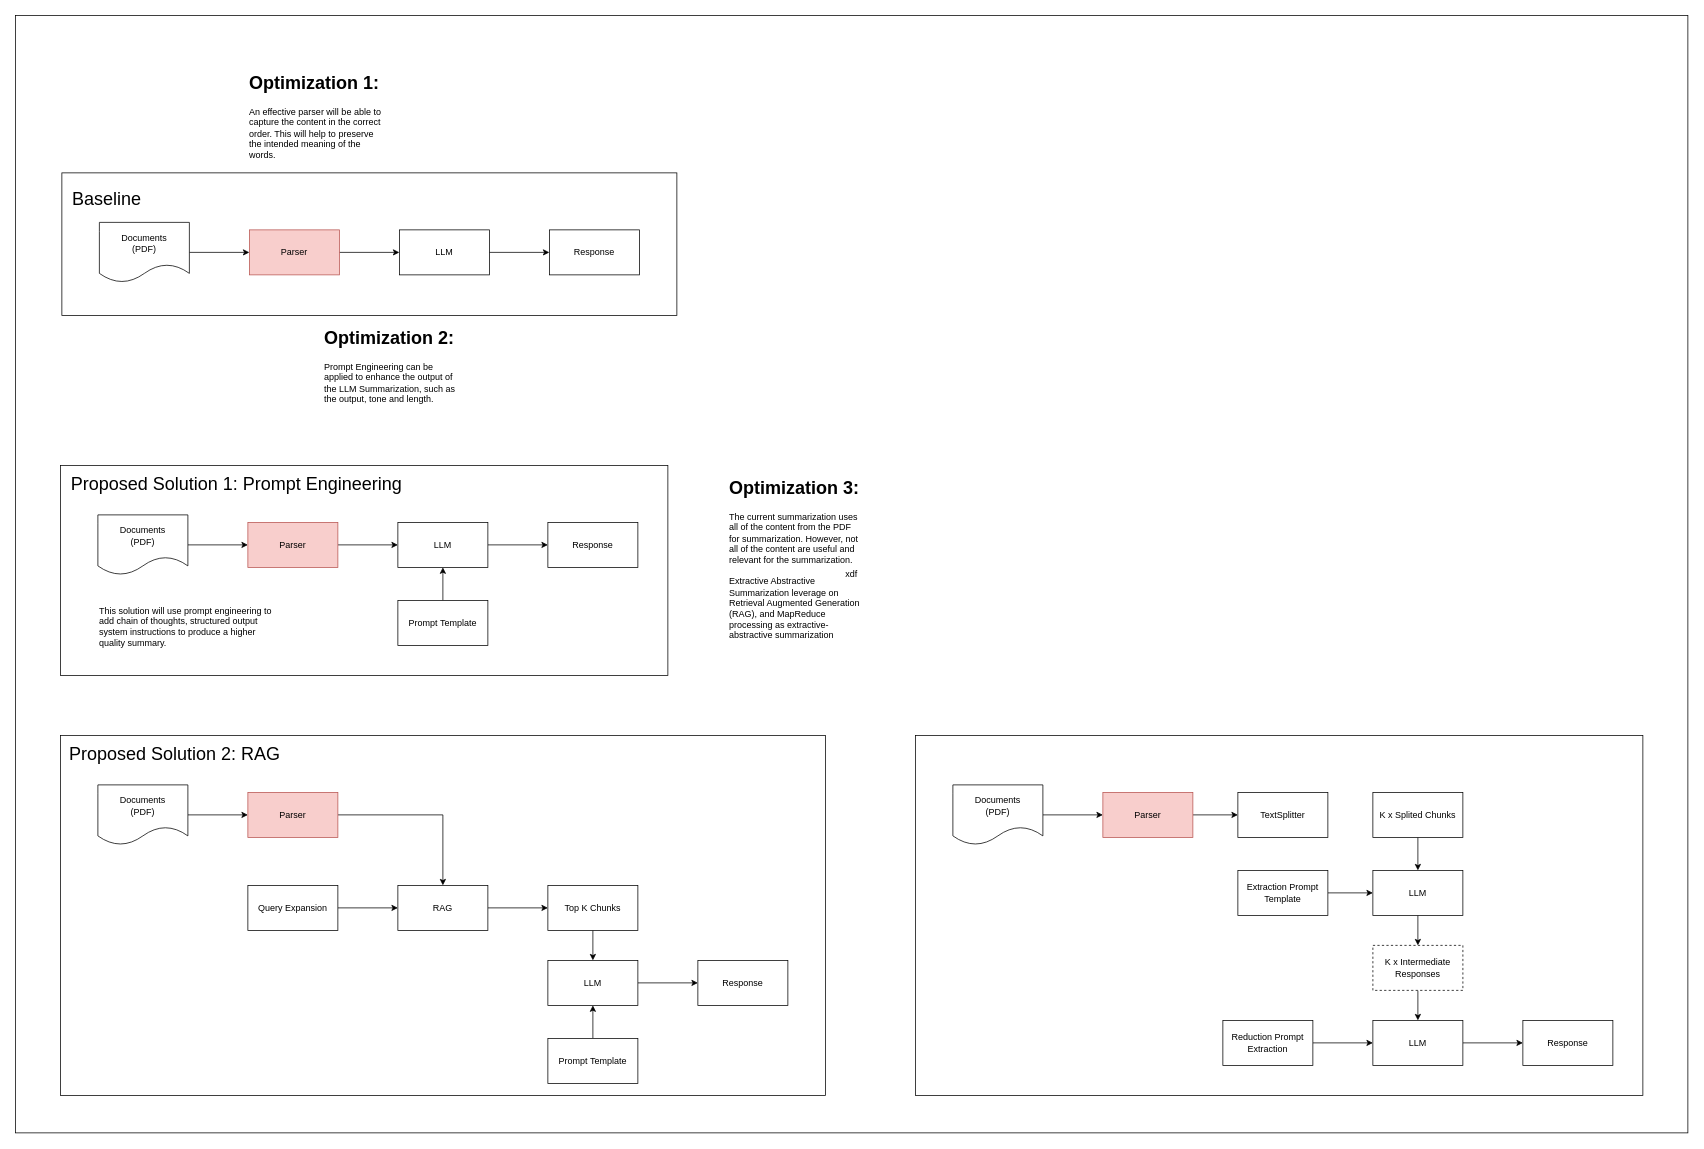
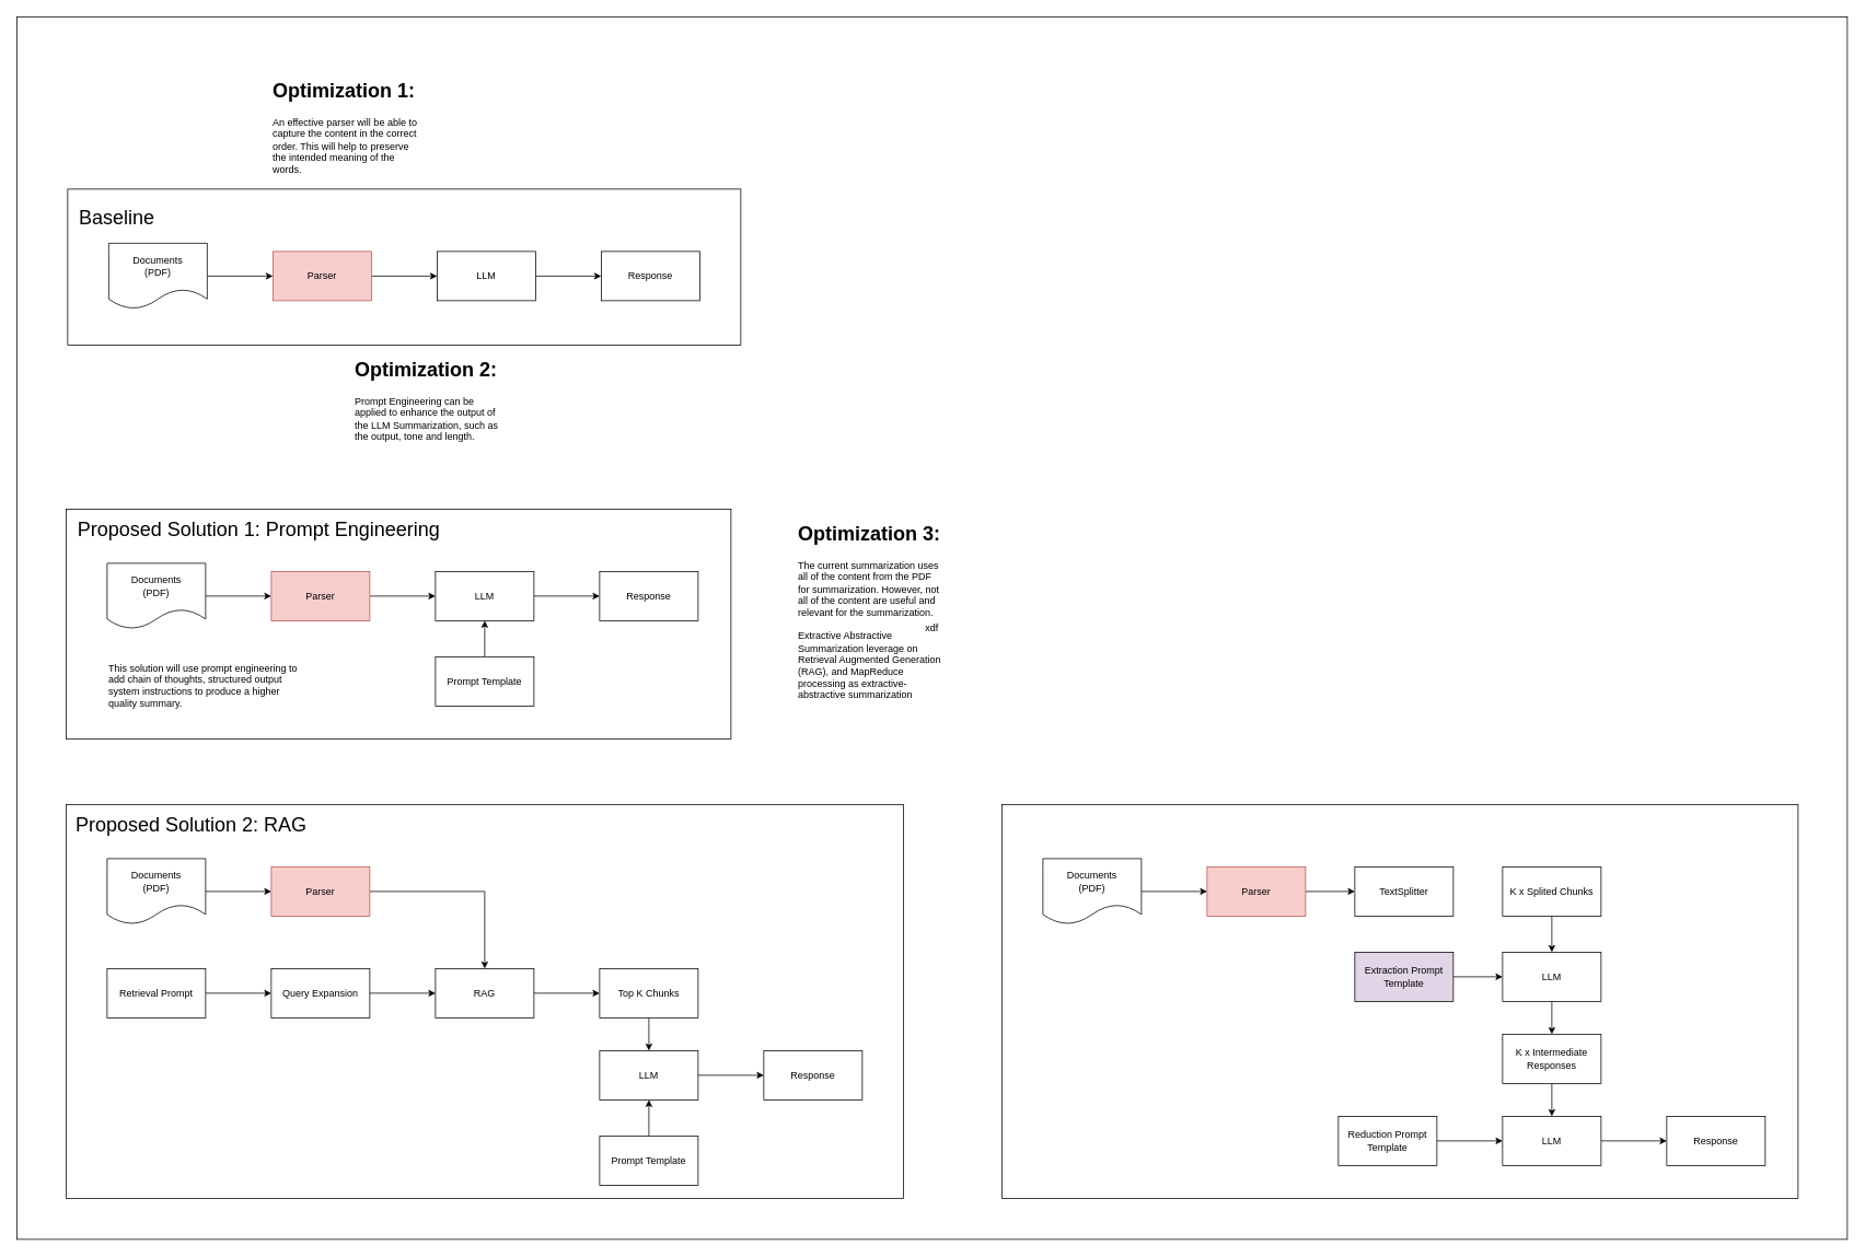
  <mxCell id="0" />
  <mxCell id="1" parent="0" />
  <mxCell id="2" value="xdf&lt;span style=&quot;color: rgba(0, 0, 0, 0); font-family: monospace; font-size: 0px; text-align: start; text-wrap-mode: nowrap;&quot;&gt;%3CmxGraphModel%3E%3Croot%3E%3CmxCell%20id%3D%220%22%2F%3E%3CmxCell%20id%3D%221%22%20parent%3D%220%22%2F%3E%3CmxCell%20id%3D%222%22%20value%3D%22Intermediate%20Response%22%20style%3D%22rounded%3D0%3BwhiteSpace%3Dwrap%3Bhtml%3D1%3B%22%20vertex%3D%221%22%20parent%3D%221%22%3E%3CmxGeometry%20x%3D%222150%22%20y%3D%22960%22%20width%3D%22120%22%20height%3D%2260%22%20as%3D%22geometry%22%2F%3E%3C%2FmxCell%3E%3C%2Froot%3E%3C%2FmxGraphModel%3E&lt;/span&gt;" style="rounded=0;whiteSpace=wrap;html=1;" vertex="1" parent="1"><mxGeometry x="20" y="20" width="2230" height="1490" as="geometry" /></mxCell>
  <mxCell id="3" value="" style="rounded=0;whiteSpace=wrap;html=1;" vertex="1" parent="1"><mxGeometry x="82" y="230" width="820" height="190" as="geometry" /></mxCell>
  <mxCell id="4" value="" style="edgeStyle=orthogonalEdgeStyle;rounded=0;orthogonalLoop=1;jettySize=auto;html=1;" edge="1" parent="1" source="5" target="7"><mxGeometry relative="1" as="geometry" /></mxCell>
  <mxCell id="5" value="Documents&lt;br&gt;(PDF)" style="shape=document;whiteSpace=wrap;html=1;boundedLbl=1;" vertex="1" parent="1"><mxGeometry x="132" y="296" width="120" height="80" as="geometry" /></mxCell>
  <mxCell id="6" value="" style="edgeStyle=orthogonalEdgeStyle;rounded=0;orthogonalLoop=1;jettySize=auto;html=1;" edge="1" parent="1" source="7" target="9"><mxGeometry relative="1" as="geometry" /></mxCell>
  <mxCell id="7" value="Parser" style="rounded=0;whiteSpace=wrap;html=1;fillColor=#f8cecc;strokeColor=#b85450;" vertex="1" parent="1"><mxGeometry x="332" y="306" width="120" height="60" as="geometry" /></mxCell>
  <mxCell id="8" value="" style="edgeStyle=orthogonalEdgeStyle;rounded=0;orthogonalLoop=1;jettySize=auto;html=1;" edge="1" parent="1" source="9" target="10"><mxGeometry relative="1" as="geometry" /></mxCell>
  <mxCell id="9" value="LLM" style="rounded=0;whiteSpace=wrap;html=1;" vertex="1" parent="1"><mxGeometry x="532" y="306" width="120" height="60" as="geometry" /></mxCell>
  <mxCell id="10" value="Response" style="rounded=0;whiteSpace=wrap;html=1;" vertex="1" parent="1"><mxGeometry x="732" y="306" width="120" height="60" as="geometry" /></mxCell>
  <mxCell id="11" value="&lt;font style=&quot;font-size: 24px;&quot;&gt;Baseline&lt;/font&gt;" style="text;html=1;align=center;verticalAlign=middle;whiteSpace=wrap;rounded=0;" vertex="1" parent="1"><mxGeometry x="112" y="250" width="60" height="30" as="geometry" /></mxCell>
  <mxCell id="12" value="&lt;h1 style=&quot;margin-top: 0px;&quot;&gt;Optimization 1:&lt;/h1&gt;&lt;div&gt;An effective parser will be able to capture the content in the correct order. This will help to preserve the intended meaning of the words.&lt;/div&gt;" style="text;html=1;whiteSpace=wrap;overflow=hidden;rounded=0;" vertex="1" parent="1"><mxGeometry x="330" y="90" width="180" height="120" as="geometry" /></mxCell>
  <mxCell id="13" value="&lt;h1 style=&quot;margin-top: 0px;&quot;&gt;Optimization 2:&lt;/h1&gt;&lt;div&gt;Prompt Engineering can be applied to enhance the output of the LLM Summarization, such as the output, tone and length.&lt;/div&gt;" style="text;html=1;whiteSpace=wrap;overflow=hidden;rounded=0;" vertex="1" parent="1"><mxGeometry x="430" y="430" width="180" height="120" as="geometry" /></mxCell>
  <mxCell id="14" value="" style="rounded=0;whiteSpace=wrap;html=1;" vertex="1" parent="1"><mxGeometry x="80" y="620" width="810" height="280" as="geometry" /></mxCell>
  <mxCell id="15" value="" style="edgeStyle=orthogonalEdgeStyle;rounded=0;orthogonalLoop=1;jettySize=auto;html=1;" edge="1" parent="1" source="16" target="18"><mxGeometry relative="1" as="geometry" /></mxCell>
  <mxCell id="16" value="Documents&lt;br&gt;(PDF)" style="shape=document;whiteSpace=wrap;html=1;boundedLbl=1;" vertex="1" parent="1"><mxGeometry x="130" y="686" width="120" height="80" as="geometry" /></mxCell>
  <mxCell id="17" value="" style="edgeStyle=orthogonalEdgeStyle;rounded=0;orthogonalLoop=1;jettySize=auto;html=1;" edge="1" parent="1" source="18" target="20"><mxGeometry relative="1" as="geometry" /></mxCell>
  <mxCell id="18" value="Parser" style="rounded=0;whiteSpace=wrap;html=1;fillColor=#f8cecc;strokeColor=#b85450;" vertex="1" parent="1"><mxGeometry x="330" y="696" width="120" height="60" as="geometry" /></mxCell>
  <mxCell id="19" value="" style="edgeStyle=orthogonalEdgeStyle;rounded=0;orthogonalLoop=1;jettySize=auto;html=1;" edge="1" parent="1" source="20" target="21"><mxGeometry relative="1" as="geometry" /></mxCell>
  <mxCell id="20" value="LLM" style="rounded=0;whiteSpace=wrap;html=1;" vertex="1" parent="1"><mxGeometry x="530" y="696" width="120" height="60" as="geometry" /></mxCell>
  <mxCell id="21" value="Response" style="rounded=0;whiteSpace=wrap;html=1;" vertex="1" parent="1"><mxGeometry x="730" y="696" width="120" height="60" as="geometry" /></mxCell>
  <mxCell id="22" value="&lt;span style=&quot;font-size: 24px;&quot;&gt;Proposed Solution 1: Prompt Engineering&lt;/span&gt;" style="text;html=1;align=center;verticalAlign=middle;whiteSpace=wrap;rounded=0;" vertex="1" parent="1"><mxGeometry x="80" y="630" width="470" height="30" as="geometry" /></mxCell>
  <mxCell id="23" value="" style="edgeStyle=orthogonalEdgeStyle;rounded=0;orthogonalLoop=1;jettySize=auto;html=1;" edge="1" parent="1" source="24" target="20"><mxGeometry relative="1" as="geometry" /></mxCell>
  <mxCell id="24" value="Prompt Template" style="rounded=0;whiteSpace=wrap;html=1;" vertex="1" parent="1"><mxGeometry x="530" y="800" width="120" height="60" as="geometry" /></mxCell>
  <mxCell id="25" value="&lt;div style=&quot;&quot;&gt;&lt;span style=&quot;background-color: transparent; color: light-dark(rgb(0, 0, 0), rgb(255, 255, 255));&quot;&gt;This solution will use prompt engineering to add chain of thoughts, structured output system instructions to produce a higher quality summary.&lt;/span&gt;&lt;/div&gt;" style="text;html=1;align=left;verticalAlign=middle;whiteSpace=wrap;rounded=0;" vertex="1" parent="1"><mxGeometry x="130" y="820" width="240" height="30" as="geometry" /></mxCell>
  <mxCell id="26" value="&lt;h1 style=&quot;margin-top: 0px;&quot;&gt;Optimization 3:&lt;/h1&gt;&lt;div&gt;The current summarization uses all of the content from the PDF for summarization. However, not all of the content are useful and relevant for the summarization.&lt;/div&gt;&lt;div&gt;&lt;br&gt;&lt;/div&gt;&lt;div&gt;Extractive Abstractive Summarization leverage on Retrieval Augmented Generation (RAG), and MapReduce processing as extractive-abstractive summarization&lt;/div&gt;" style="text;html=1;whiteSpace=wrap;overflow=hidden;rounded=0;" vertex="1" parent="1"><mxGeometry x="970" y="630" width="180" height="230" as="geometry" /></mxCell>
  <mxCell id="27" value="" style="rounded=0;whiteSpace=wrap;html=1;" vertex="1" parent="1"><mxGeometry x="80" y="980" width="1020" height="480" as="geometry" /></mxCell>
  <mxCell id="28" value="" style="edgeStyle=orthogonalEdgeStyle;rounded=0;orthogonalLoop=1;jettySize=auto;html=1;" edge="1" parent="1" source="29" target="31"><mxGeometry relative="1" as="geometry" /></mxCell>
  <mxCell id="29" value="Documents&lt;br&gt;(PDF)" style="shape=document;whiteSpace=wrap;html=1;boundedLbl=1;" vertex="1" parent="1"><mxGeometry x="130" y="1046" width="120" height="80" as="geometry" /></mxCell>
  <mxCell id="30" style="edgeStyle=orthogonalEdgeStyle;rounded=0;orthogonalLoop=1;jettySize=auto;html=1;" edge="1" parent="1" source="31" target="43"><mxGeometry relative="1" as="geometry" /></mxCell>
  <mxCell id="31" value="Parser" style="rounded=0;whiteSpace=wrap;html=1;fillColor=#f8cecc;strokeColor=#b85450;" vertex="1" parent="1"><mxGeometry x="330" y="1056" width="120" height="60" as="geometry" /></mxCell>
  <mxCell id="32" value="" style="edgeStyle=orthogonalEdgeStyle;rounded=0;orthogonalLoop=1;jettySize=auto;html=1;" edge="1" parent="1" source="33" target="34"><mxGeometry relative="1" as="geometry" /></mxCell>
  <mxCell id="33" value="LLM" style="rounded=0;whiteSpace=wrap;html=1;" vertex="1" parent="1"><mxGeometry x="730" y="1280" width="120" height="60" as="geometry" /></mxCell>
  <mxCell id="34" value="Response" style="rounded=0;whiteSpace=wrap;html=1;" vertex="1" parent="1"><mxGeometry x="930" y="1280" width="120" height="60" as="geometry" /></mxCell>
  <mxCell id="35" value="&lt;span style=&quot;font-size: 24px;&quot;&gt;Proposed Solution 2: RAG&lt;/span&gt;" style="text;html=1;align=left;verticalAlign=middle;whiteSpace=wrap;rounded=0;" vertex="1" parent="1"><mxGeometry x="90" y="990" width="470" height="30" as="geometry" /></mxCell>
  <mxCell id="36" value="" style="edgeStyle=orthogonalEdgeStyle;rounded=0;orthogonalLoop=1;jettySize=auto;html=1;" edge="1" parent="1" source="37" target="33"><mxGeometry relative="1" as="geometry" /></mxCell>
  <mxCell id="37" value="Prompt Template" style="rounded=0;whiteSpace=wrap;html=1;" vertex="1" parent="1"><mxGeometry x="730" y="1384" width="120" height="60" as="geometry" /></mxCell>
+ <mxCell id="38" value="" style="edgeStyle=orthogonalEdgeStyle;rounded=0;orthogonalLoop=1;jettySize=auto;html=1;" edge="1" parent="1" source="39" target="41"><mxGeometry relative="1" as="geometry" /></mxCell>
+ <mxCell id="39" value="Retrieval Prompt" style="rounded=0;whiteSpace=wrap;html=1;" vertex="1" parent="1"><mxGeometry x="130" y="1180" width="120" height="60" as="geometry" /></mxCell>
  <mxCell id="40" value="" style="edgeStyle=orthogonalEdgeStyle;rounded=0;orthogonalLoop=1;jettySize=auto;html=1;" edge="1" parent="1" source="41" target="43"><mxGeometry relative="1" as="geometry" /></mxCell>
  <mxCell id="41" value="Query Expansion" style="whiteSpace=wrap;html=1;rounded=0;" vertex="1" parent="1"><mxGeometry x="330" y="1180" width="120" height="60" as="geometry" /></mxCell>
  <mxCell id="42" value="" style="edgeStyle=orthogonalEdgeStyle;rounded=0;orthogonalLoop=1;jettySize=auto;html=1;" edge="1" parent="1" source="43" target="45"><mxGeometry relative="1" as="geometry" /></mxCell>
  <mxCell id="43" value="RAG" style="whiteSpace=wrap;html=1;rounded=0;" vertex="1" parent="1"><mxGeometry x="530" y="1180" width="120" height="60" as="geometry" /></mxCell>
  <mxCell id="44" value="" style="edgeStyle=orthogonalEdgeStyle;rounded=0;orthogonalLoop=1;jettySize=auto;html=1;" edge="1" parent="1" source="45" target="33"><mxGeometry relative="1" as="geometry" /></mxCell>
  <mxCell id="45" value="Top K Chunks" style="whiteSpace=wrap;html=1;rounded=0;" vertex="1" parent="1"><mxGeometry x="730" y="1180" width="120" height="60" as="geometry" /></mxCell>
  <mxCell id="46" value="" style="rounded=0;whiteSpace=wrap;html=1;" vertex="1" parent="1"><mxGeometry x="1220" y="980" width="970" height="480" as="geometry" /></mxCell>
  <mxCell id="47" value="" style="edgeStyle=orthogonalEdgeStyle;rounded=0;orthogonalLoop=1;jettySize=auto;html=1;" edge="1" parent="1" source="48" target="50"><mxGeometry relative="1" as="geometry" /></mxCell>
  <mxCell id="48" value="Documents&lt;br&gt;(PDF)" style="shape=document;whiteSpace=wrap;html=1;boundedLbl=1;" vertex="1" parent="1"><mxGeometry x="1270" y="1046" width="120" height="80" as="geometry" /></mxCell>
  <mxCell id="49" style="edgeStyle=orthogonalEdgeStyle;rounded=0;orthogonalLoop=1;jettySize=auto;html=1;" edge="1" parent="1" source="50" target="57"><mxGeometry relative="1" as="geometry" /></mxCell>
  <mxCell id="50" value="Parser" style="rounded=0;whiteSpace=wrap;html=1;fillColor=#f8cecc;strokeColor=#b85450;" vertex="1" parent="1"><mxGeometry x="1470" y="1056" width="120" height="60" as="geometry" /></mxCell>
  <mxCell id="51" value="" style="edgeStyle=orthogonalEdgeStyle;rounded=0;orthogonalLoop=1;jettySize=auto;html=1;" edge="1" parent="1" source="52" target="61"><mxGeometry relative="1" as="geometry" /></mxCell>
  <mxCell id="52" value="LLM" style="rounded=0;whiteSpace=wrap;html=1;" vertex="1" parent="1"><mxGeometry x="1830" y="1160" width="120" height="60" as="geometry" /></mxCell>
  <mxCell id="53" value="" style="edgeStyle=orthogonalEdgeStyle;rounded=0;orthogonalLoop=1;jettySize=auto;html=1;" edge="1" parent="1" source="54" target="63"><mxGeometry relative="1" as="geometry" /></mxCell>
- <mxCell id="54" value="Reduction Prompt Extraction" style="rounded=0;whiteSpace=wrap;html=1;" vertex="1" parent="1"><mxGeometry x="1630" y="1360" width="120" height="60" as="geometry" /></mxCell>
+ <mxCell id="54" value="Reduction Prompt Template" style="rounded=0;whiteSpace=wrap;html=1;" vertex="1" parent="1"><mxGeometry x="1630" y="1360" width="120" height="60" as="geometry" /></mxCell>
  <mxCell id="55" value="" style="edgeStyle=orthogonalEdgeStyle;rounded=0;orthogonalLoop=1;jettySize=auto;html=1;" edge="1" parent="1" source="56" target="52"><mxGeometry relative="1" as="geometry" /></mxCell>
- <mxCell id="56" value="Extraction Prompt Template" style="rounded=0;whiteSpace=wrap;html=1;" vertex="1" parent="1"><mxGeometry x="1650" y="1160" width="120" height="60" as="geometry" /></mxCell>
+ <mxCell id="56" value="Extraction Prompt Template" style="rounded=0;whiteSpace=wrap;html=1;fillColor=#e1d5e7;" vertex="1" parent="1"><mxGeometry x="1650" y="1160" width="120" height="60" as="geometry" /></mxCell>
  <mxCell id="57" value="TextSplitter" style="whiteSpace=wrap;html=1;rounded=0;" vertex="1" parent="1"><mxGeometry x="1650" y="1056" width="120" height="60" as="geometry" /></mxCell>
  <mxCell id="58" value="" style="edgeStyle=orthogonalEdgeStyle;rounded=0;orthogonalLoop=1;jettySize=auto;html=1;" edge="1" parent="1" source="59" target="52"><mxGeometry relative="1" as="geometry" /></mxCell>
  <mxCell id="59" value="K x Splited Chunks" style="whiteSpace=wrap;html=1;rounded=0;" vertex="1" parent="1"><mxGeometry x="1830" y="1056" width="120" height="60" as="geometry" /></mxCell>
  <mxCell id="60" value="" style="edgeStyle=orthogonalEdgeStyle;rounded=0;orthogonalLoop=1;jettySize=auto;html=1;" edge="1" parent="1" source="61" target="63"><mxGeometry relative="1" as="geometry" /></mxCell>
- <mxCell id="61" value="K x Intermediate Responses" style="rounded=0;whiteSpace=wrap;html=1;dashed=1;" vertex="1" parent="1"><mxGeometry x="1830" y="1260" width="120" height="60" as="geometry" /></mxCell>
+ <mxCell id="61" value="K x Intermediate Responses" style="rounded=0;whiteSpace=wrap;html=1;" vertex="1" parent="1"><mxGeometry x="1830" y="1260" width="120" height="60" as="geometry" /></mxCell>
  <mxCell id="62" value="" style="edgeStyle=orthogonalEdgeStyle;rounded=0;orthogonalLoop=1;jettySize=auto;html=1;" edge="1" parent="1" source="63" target="64"><mxGeometry relative="1" as="geometry" /></mxCell>
  <mxCell id="63" value="LLM" style="rounded=0;whiteSpace=wrap;html=1;" vertex="1" parent="1"><mxGeometry x="1830" y="1360" width="120" height="60" as="geometry" /></mxCell>
  <mxCell id="64" value="Response" style="whiteSpace=wrap;html=1;rounded=0;" vertex="1" parent="1"><mxGeometry x="2030" y="1360" width="120" height="60" as="geometry" /></mxCell>
